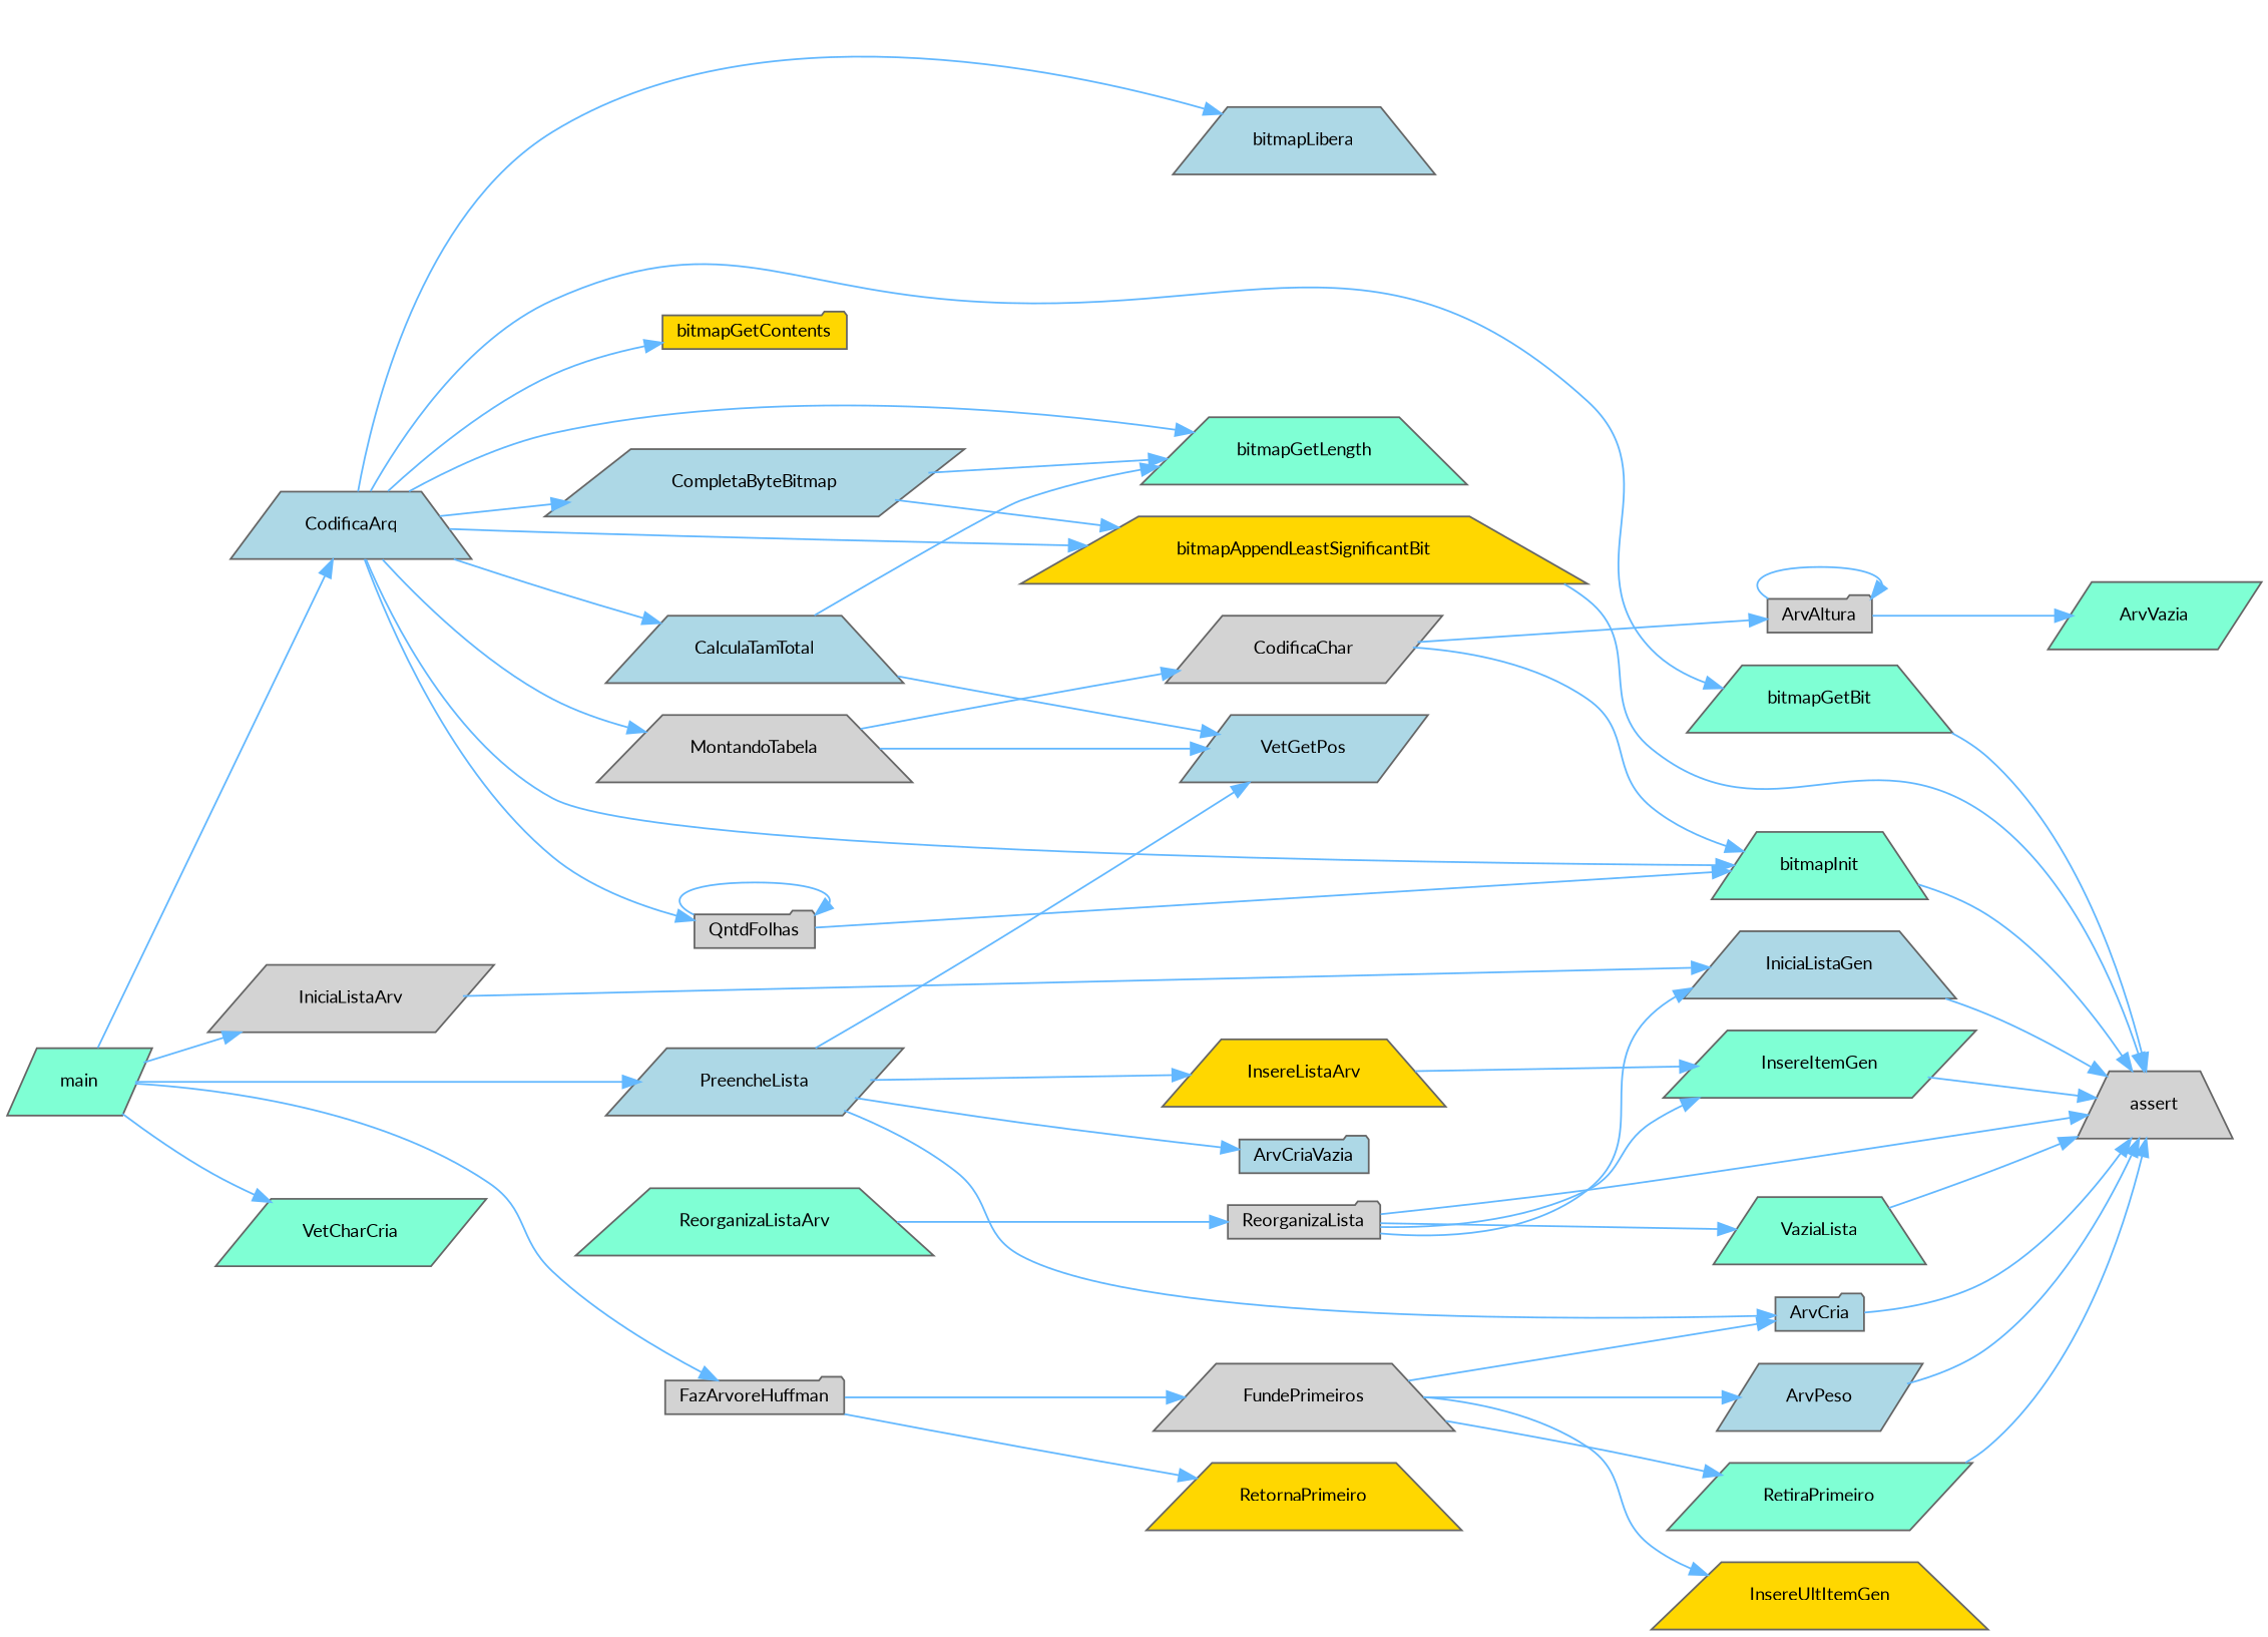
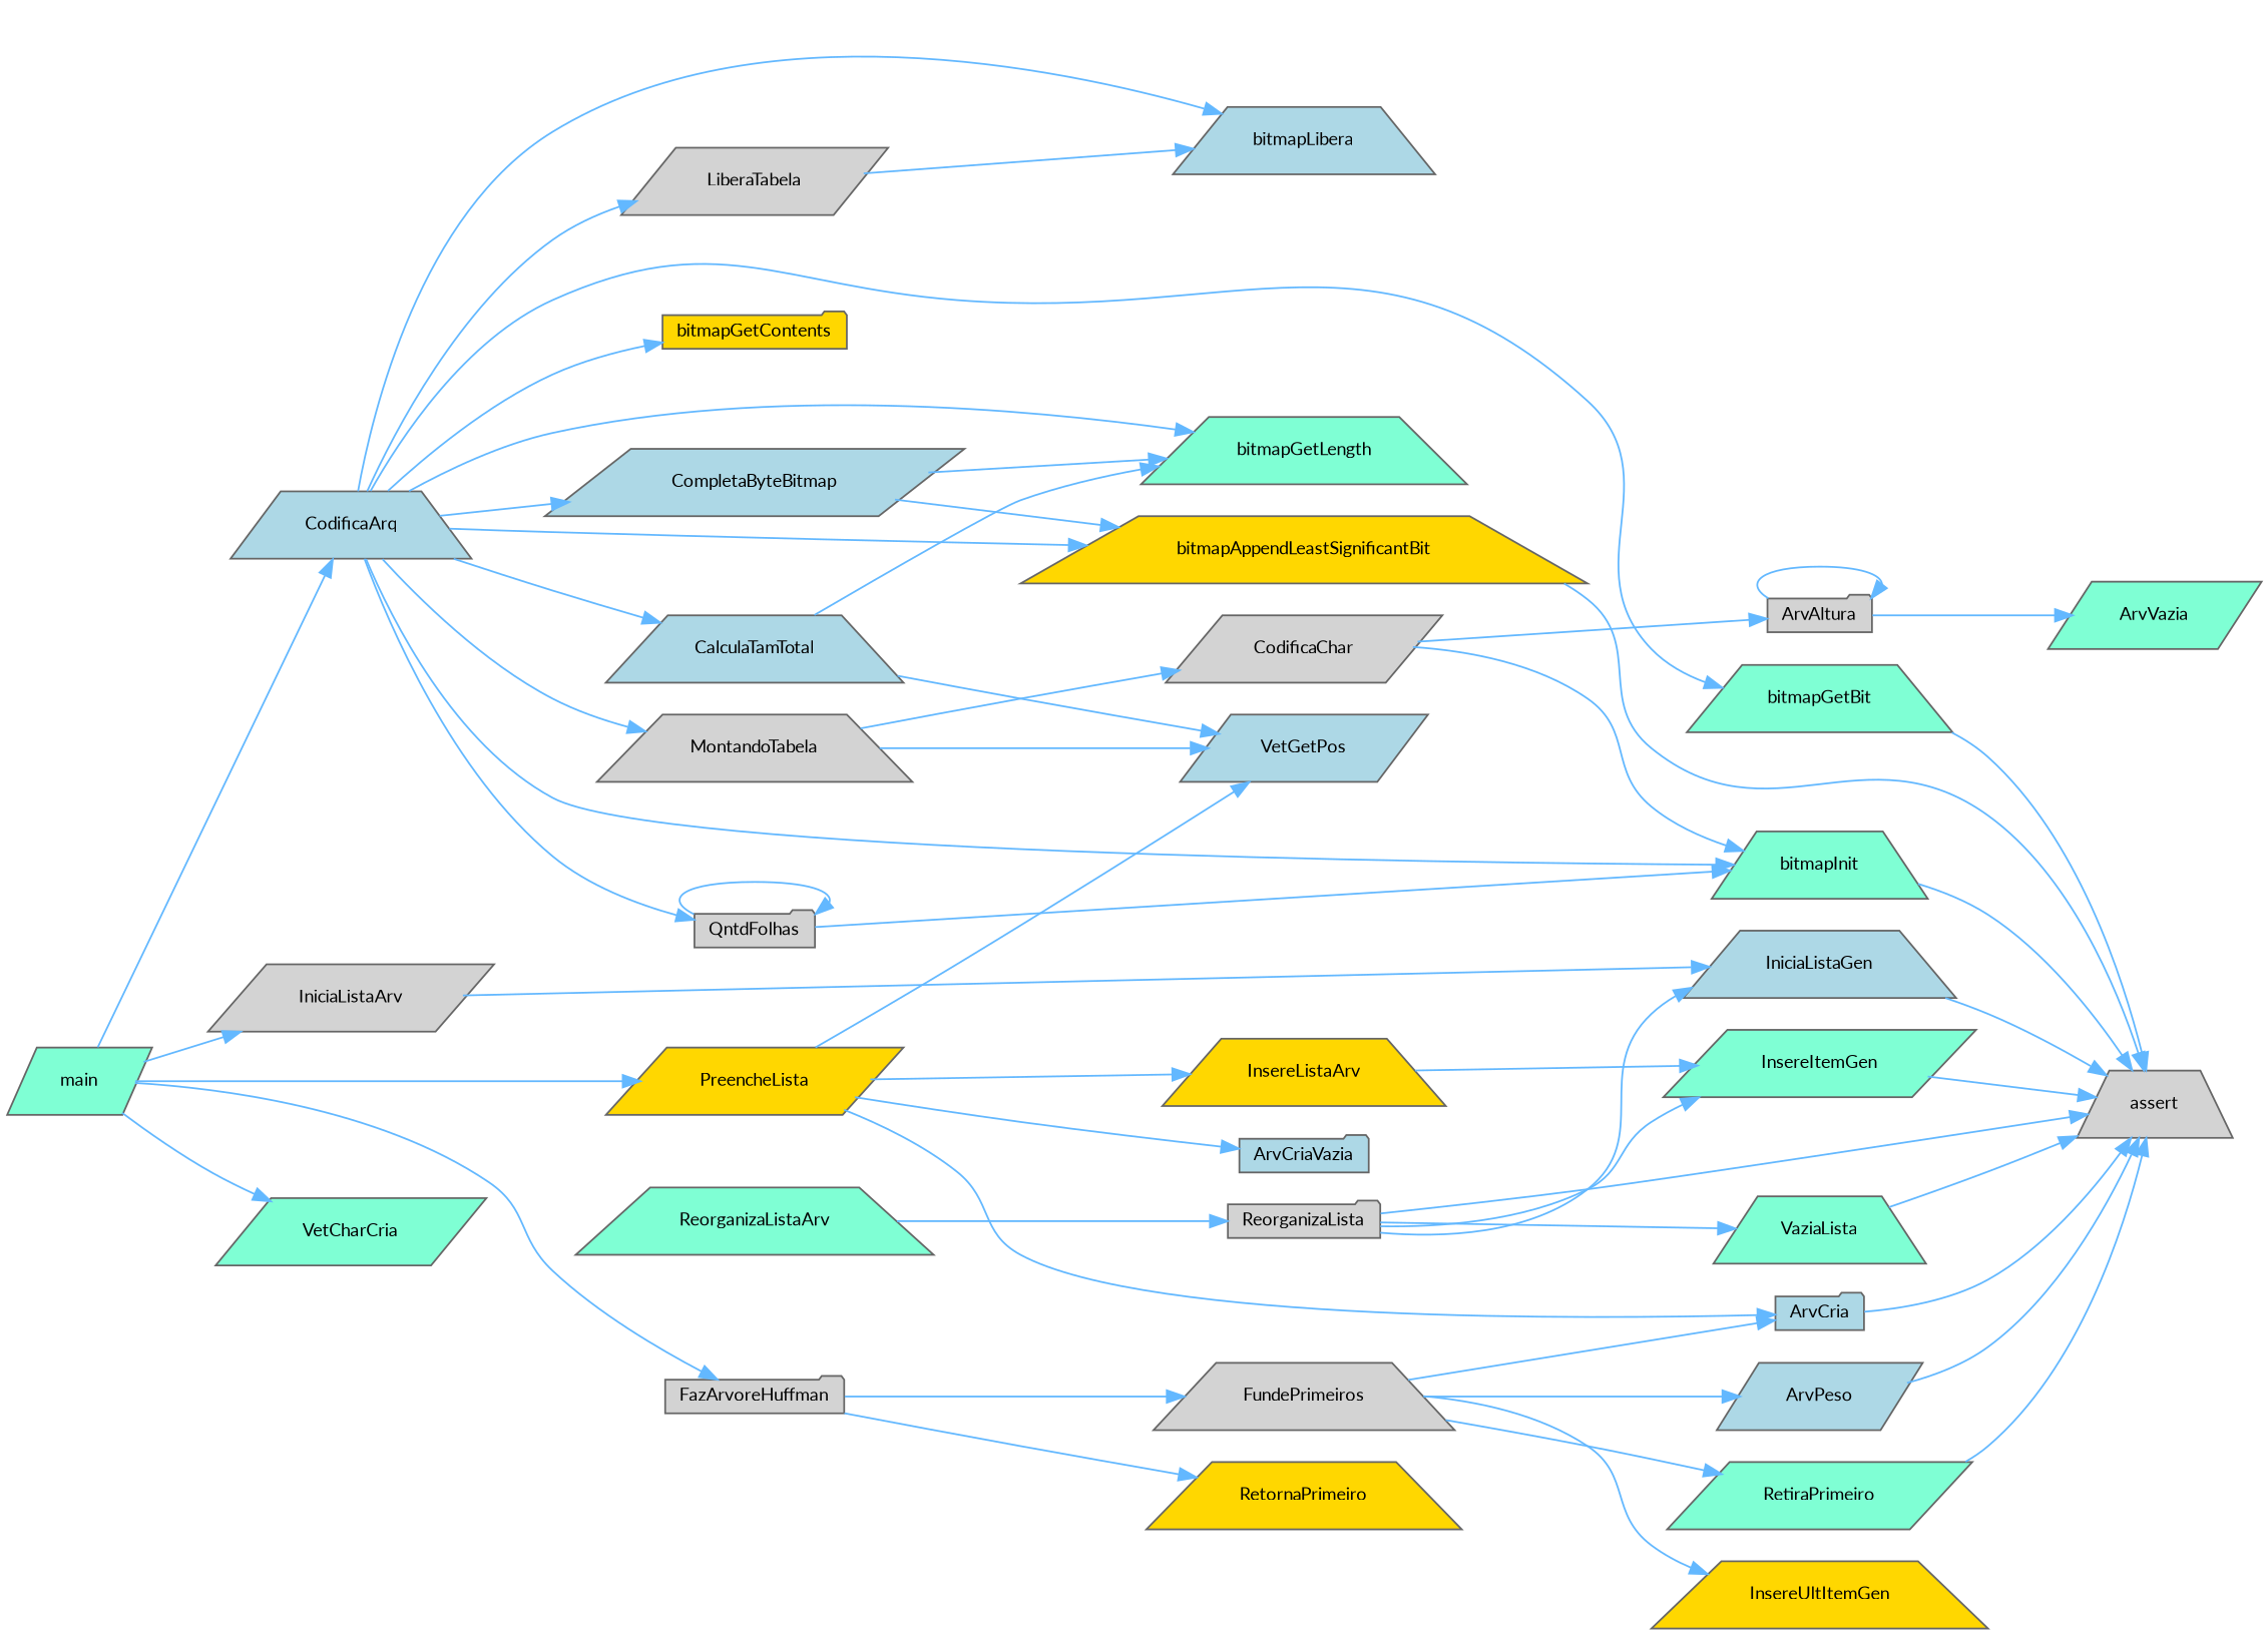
  digraph {
    fontname=Lato
    rankdir=LR
    node [color=grey40 fillcolor=aquamarine fontname=Lato fontsize=10 shape=trapezium style=filled]
    edge [color=steelblue1 fontname=Lato fontsize=10 labelfontname=Helvetica labelfontsize=10 style=solid]
    n1 [color=gray40 fontcolor=black height=0.2 label=main shape=parallelogram width=0.4]
    n2 [fillcolor=lightblue height=0.2 label=CodificaArq width=0.4]
    n3 [fillcolor=lightgrey height=0.2 label=FazArvoreHuffman shape=folder width=0.4]
    n4 [fillcolor=lightgrey height=0.2 label=IniciaListaArv shape=parallelogram width=0.4]
-   n5 [fillcolor=lightblue height=0.2 label=PreencheLista shape=parallelogram width=0.4]
+   n5 [fillcolor=gold height=0.2 label=PreencheLista shape=parallelogram width=0.4]
    n6 [height=0.2 label=VetCharCria shape=parallelogram width=0.4]
    n7 [fillcolor=gold height=0.2 label=bitmapAppendLeastSignificantBit width=0.4]
    n8 [height=0.2 label=bitmapGetBit width=0.4]
    n9 [fillcolor=gold height=0.2 label=bitmapGetContents shape=folder width=0.4]
    n10 [height=0.2 label=bitmapGetLength width=0.4]
    n11 [height=0.2 label=bitmapInit width=0.4]
    n12 [fillcolor=lightblue height=0.2 label=bitmapLibera width=0.4]
    n13 [fillcolor=lightblue height=0.2 label=CalculaTamTotal width=0.4]
    n14 [fillcolor=lightblue height=0.2 label=CompletaByteBitmap shape=parallelogram width=0.4]
+   n15 [fillcolor=lightgrey height=0.2 label=LiberaTabela shape=parallelogram width=0.4]
    n16 [fillcolor=lightgrey height=0.2 label=MontandoTabela width=0.4]
    n17 [fillcolor=lightgrey height=0.2 label=QntdFolhas shape=folder width=0.4]
    n18 [fillcolor=lightgrey height=0.2 label=FundePrimeiros width=0.4]
    n19 [fillcolor=gold height=0.2 label=RetornaPrimeiro width=0.4]
    n20 [fillcolor=lightblue height=0.2 label=IniciaListaGen width=0.4]
    n21 [fillcolor=lightblue height=0.2 label=VetGetPos shape=parallelogram width=0.4]
    n22 [fillcolor=lightblue height=0.2 label=ArvCria shape=folder width=0.4]
    n23 [fillcolor=lightblue height=0.2 label=ArvCriaVazia shape=folder width=0.4]
    n24 [fillcolor=gold height=0.2 label=InsereListaArv width=0.4]
    n25 [height=0.2 label=ReorganizaListaArv width=0.4]
    n26 [fillcolor=lightgrey height=0.2 label=ReorganizaLista shape=folder width=0.4]
    n27 [fillcolor=lightgrey height=0.2 label=assert width=0.4]
    n28 [fillcolor=lightgrey height=0.2 label=CodificaChar shape=parallelogram width=0.4]
    n29 [fillcolor=lightgrey height=0.2 label=ArvAltura shape=folder width=0.4]
    n30 [height=0.2 label=ArvVazia shape=parallelogram width=0.4]
    n31 [fillcolor=lightblue height=0.2 label=ArvPeso shape=parallelogram width=0.4]
    n32 [fillcolor=gold height=0.2 label=InsereUltItemGen width=0.4]
    n33 [height=0.2 label=RetiraPrimeiro shape=parallelogram width=0.4]
    n34 [height=0.2 label=InsereItemGen shape=parallelogram width=0.4]
    n35 [height=0.2 label=VaziaLista width=0.4]
    n1 -> n2
    n1 -> n3
    n1 -> n4
    n1 -> n5
    n1 -> n6
    n2 -> n7
    n2 -> n8
    n2 -> n9
    n2 -> n10
    n2 -> n11
    n2 -> n12
    n2 -> n13
    n2 -> n14
+   n2 -> n15
    n2 -> n16
    n2 -> n17
    n3 -> n18
    n3 -> n19
    n4 -> n20
    n5 -> n21
    n5 -> n22
    n5 -> n23
    n5 -> n24
    n7 -> n27
    n8 -> n27
    n11 -> n27
    n13 -> n10
    n13 -> n21
    n14 -> n7
    n14 -> n10
+   n15 -> n12
    n16 -> n21
    n16 -> n28
    n17 -> n11
    n17 -> n17
    n18 -> n22
    n18 -> n31
    n18 -> n32
    n18 -> n33
    n20 -> n27
    n22 -> n27
    n24 -> n34
    n25 -> n26
    n26 -> n20
    n26 -> n27
    n26 -> n34
    n26 -> n35
    n28 -> n11
    n28 -> n29
    n29 -> n29
    n29 -> n30
    n31 -> n27
    n33 -> n27
    n34 -> n27
    n35 -> n27
  }
